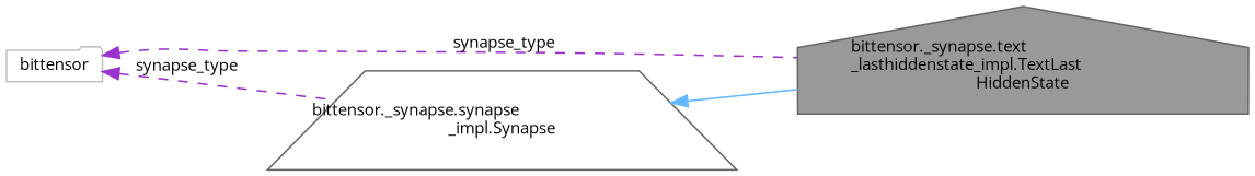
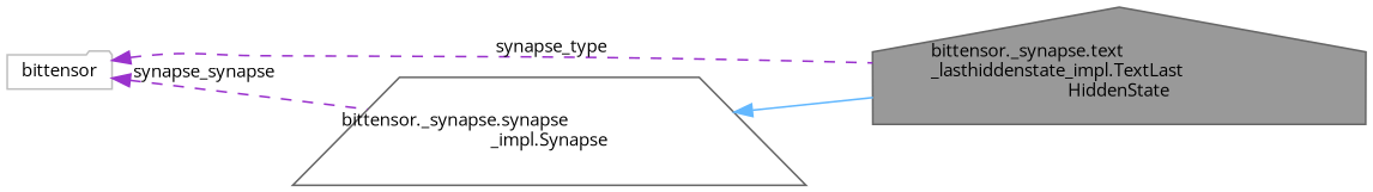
  digraph {
    rankdir=LR
    fontname="Open Sans"
    node [color=gray40 fillcolor=white fontname="Open Sans" fontsize=10 style=filled]
    edge [color=darkorchid3 dir=back fontname="Open Sans" fontsize=10 labelfontname=Helvetica labelfontsize=10 style=dashed]
    n1 [fillcolor=grey60 fontcolor=black height=0.2 label="bittensor._synapse.text\l_lasthiddenstate_impl.TextLast\lHiddenState" shape=house width=0.4]
    n2 [height=0.2 label="bittensor._synapse.synapse\l_impl.Synapse" shape=trapezium width=0.4]
    n3 [color=grey75 height=0.2 label=bittensor shape=folder width=0.4]
    n2 -> n1 [color=steelblue1 style=solid]
    n3 -> n1 [label=" synapse_type"]
-   n3 -> n2 [label=" synapse_type"]
+   n3 -> n2 [label=" synapse_synapse"]
  }
